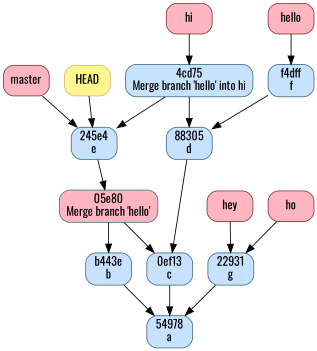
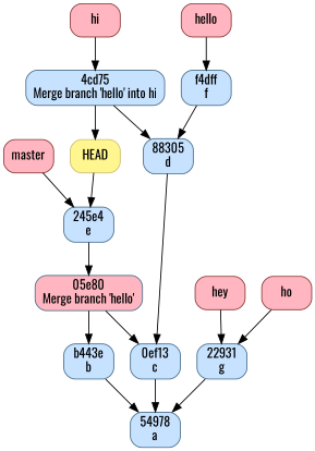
  digraph {
    fontname=Oswald
    node [color=skyblue4 fillcolor=slategray1 fontname=Oswald shape=box style="rounded,filled"]
    edge [fontname=Oswald]
    n1 [color=indianred4 fillcolor=lightpink label=master]
    n2 [label="245e4\ne"]
    n3 [fillcolor=lightpink label="05e80\nMerge branch 'hello'"]
    n4 [label="0ef13\nc"]
    n5 [label="b443e\nb"]
    n6 [color=indianred4 fillcolor=lightpink label=hello]
    n7 [label="f4dff\nf"]
    n8 [label="88305\nd"]
    n9 [color=indianred4 fillcolor=lightpink label=hey]
    n10 [label="22931\ng"]
    n11 [label="54978\na"]
    n12 [color=indianred4 fillcolor=lightpink label=hi]
    n13 [label="4cd75\nMerge branch 'hello' into hi"]
    n14 [color=indianred4 fillcolor=lightpink label=ho]
    n15 [color=lightgoldenrod3 fillcolor=khaki1 label=HEAD]
    n1 -> n2
    n2 -> n3
    n3 -> n4
    n3 -> n5
    n4 -> n11
    n5 -> n11
    n6 -> n7
    n7 -> n8
    n8 -> n4
    n9 -> n10
    n10 -> n11
    n12 -> n13
-   n13 -> n2
+   n13 -> n15
    n13 -> n8
    n14 -> n10
    n15 -> n2
  }
